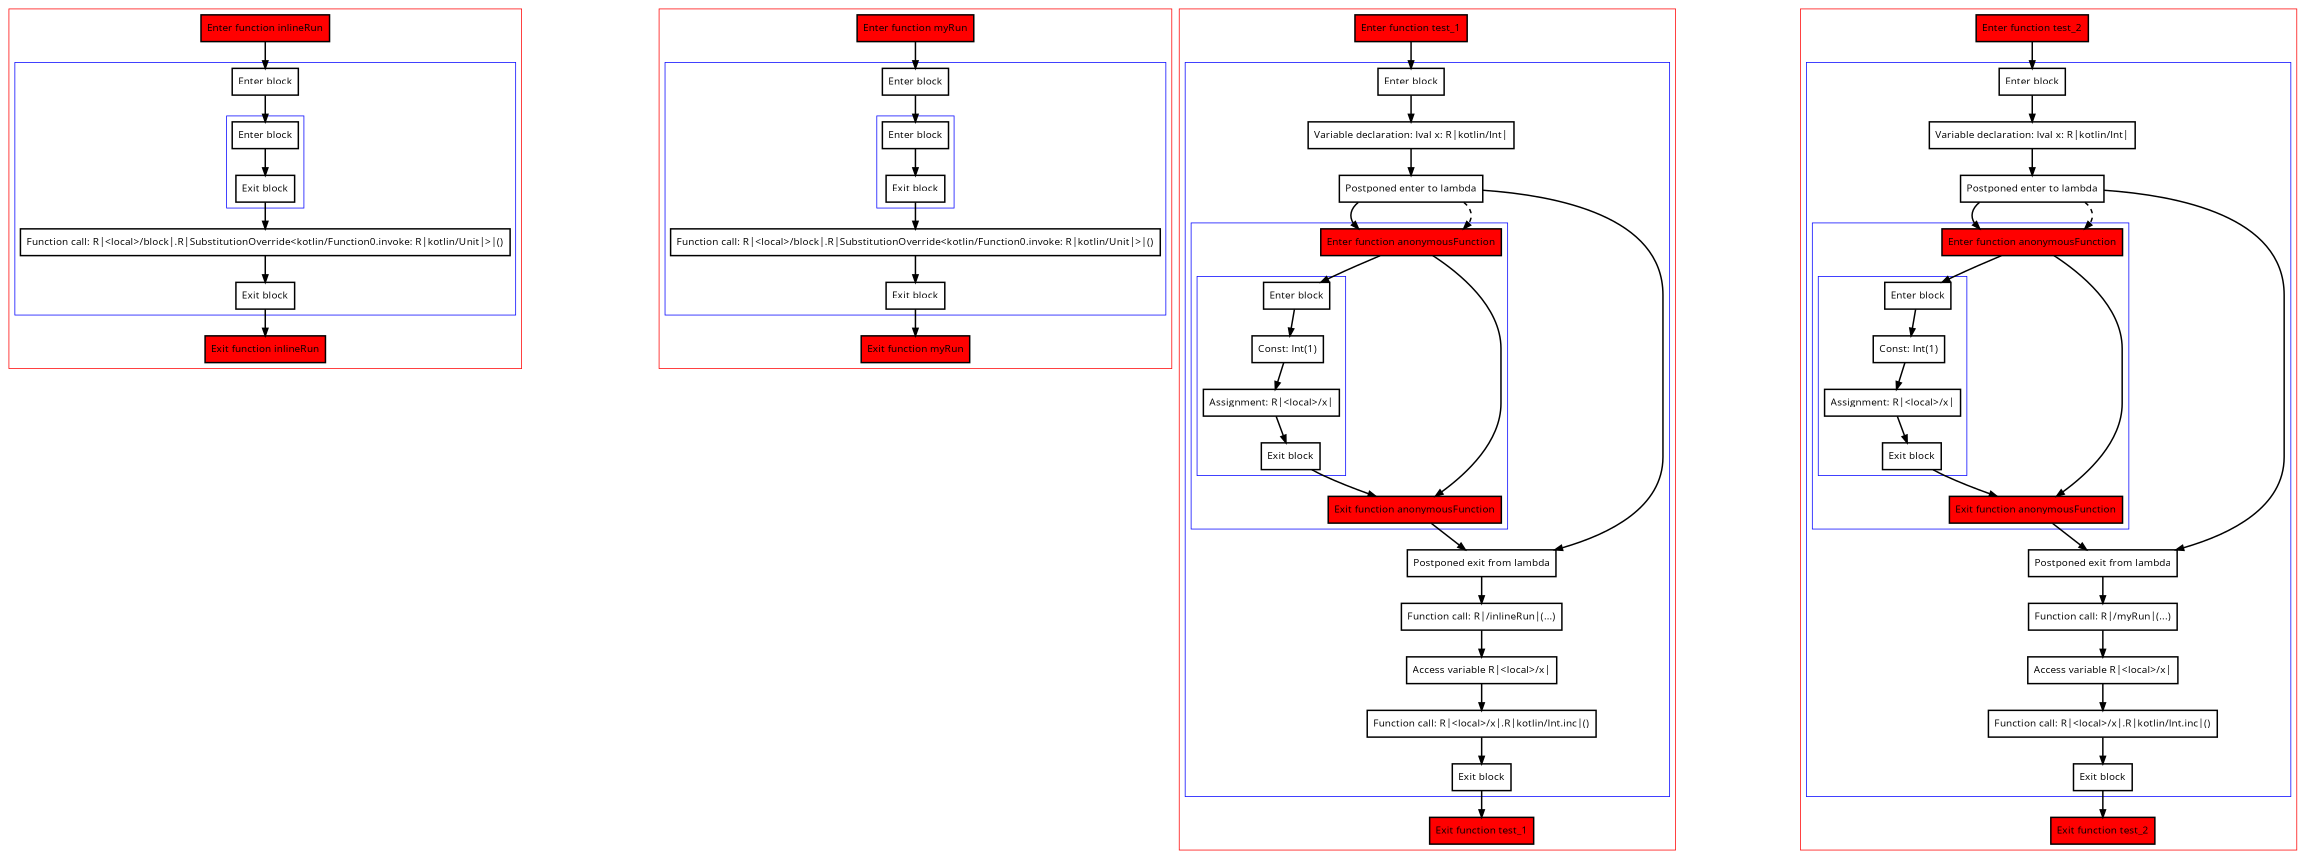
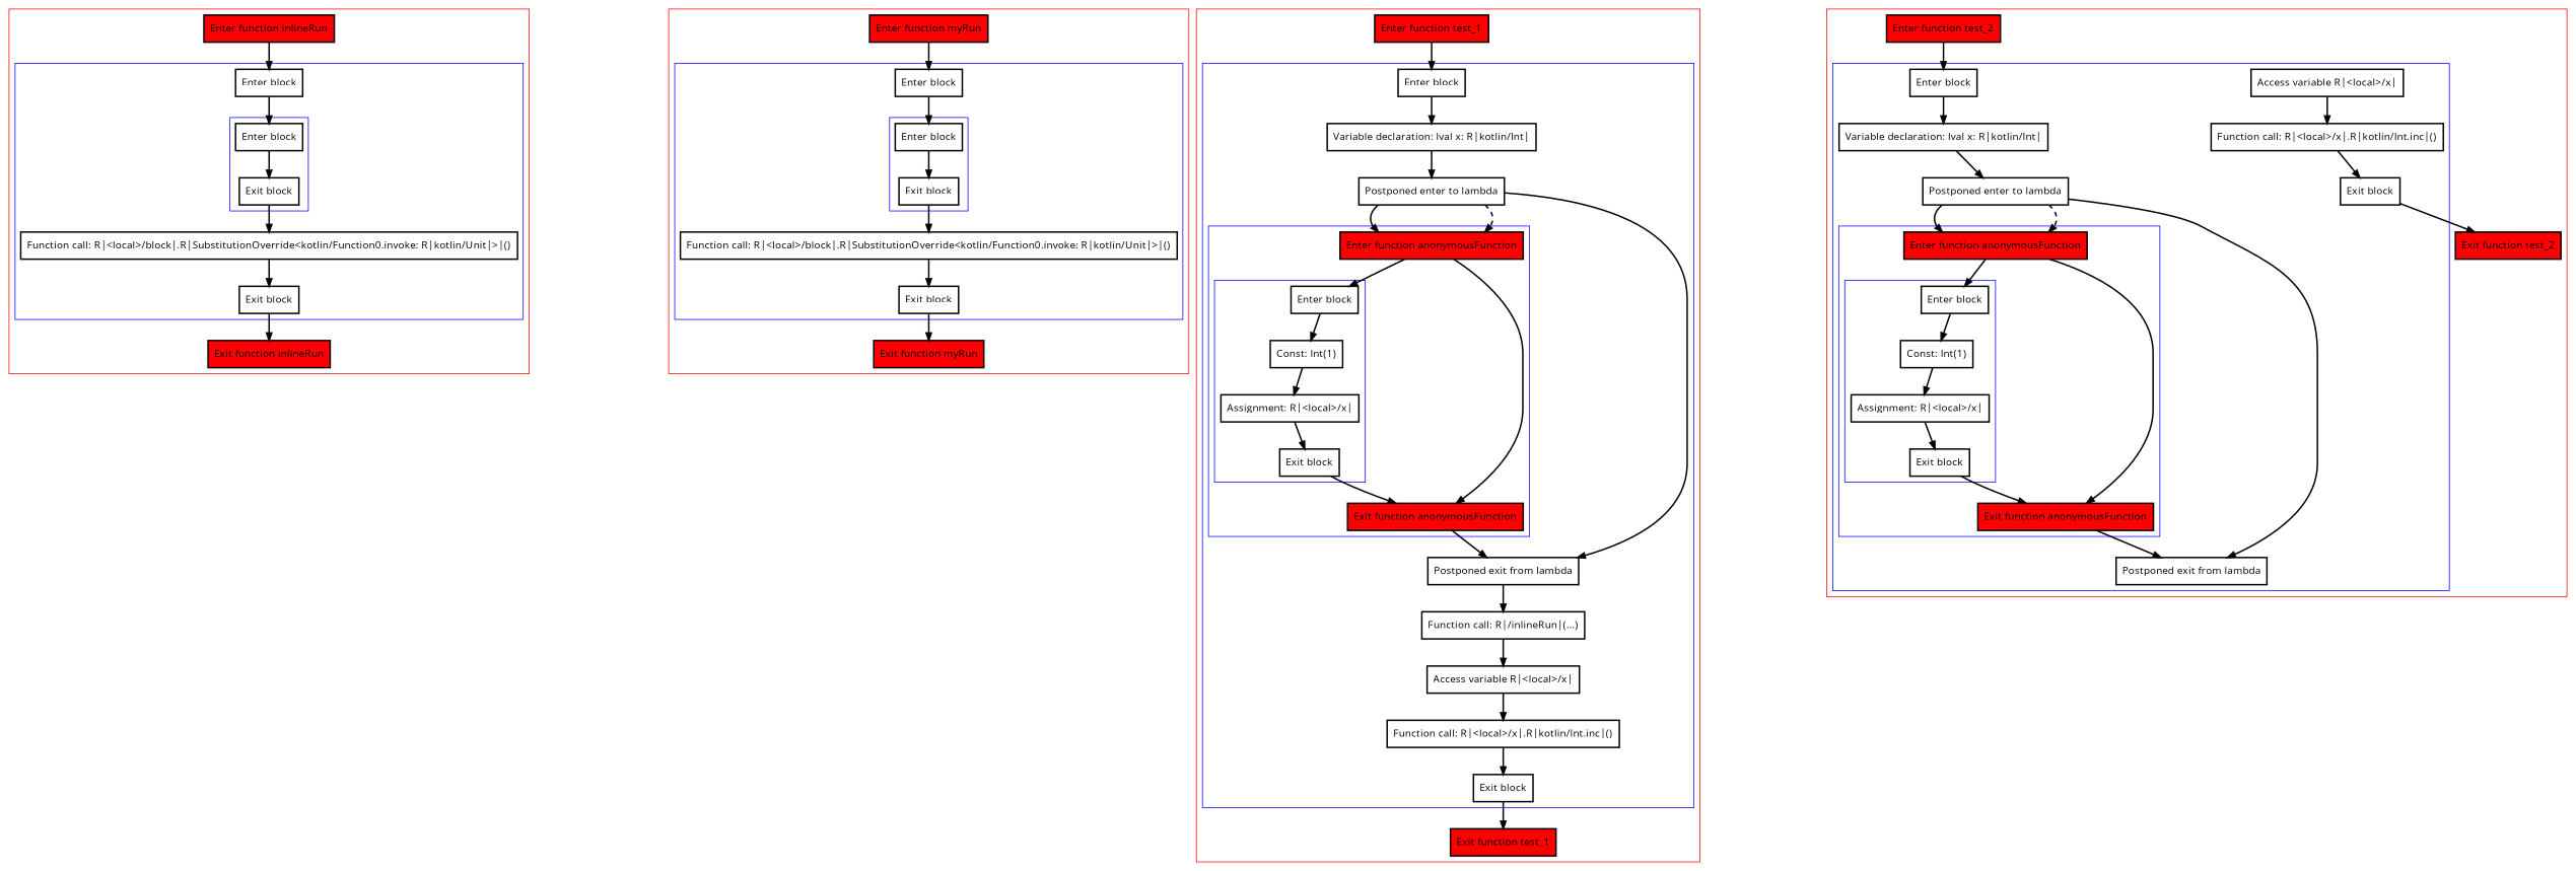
  digraph {
    nodesep=3
    fontname="Open Sans"
    node [penwidth=2 shape=box fontname="Open Sans"]
    edge [penwidth=2 fontname="Open Sans"]
    n1 [label="Enter block"]
    n2 [label="Exit block"]
    n3 [label="Enter block"]
    n4 [label="Function call: R|<local>/block|.R|SubstitutionOverride<kotlin/Function0.invoke: R|kotlin/Unit|>|()"]
    n5 [label="Exit block"]
    n6 [fillcolor=red label="Enter function inlineRun" style=filled]
    n7 [fillcolor=red label="Exit function inlineRun" style=filled]
    n8 [label="Enter block"]
    n9 [label="Exit block"]
    n10 [label="Enter block"]
    n11 [label="Function call: R|<local>/block|.R|SubstitutionOverride<kotlin/Function0.invoke: R|kotlin/Unit|>|()"]
    n12 [label="Exit block"]
    n13 [fillcolor=red label="Enter function myRun" style=filled]
    n14 [fillcolor=red label="Exit function myRun" style=filled]
    n15 [label="Enter block"]
    n16 [label="Const: Int(1)"]
    n17 [label="Assignment: R|<local>/x|"]
    n18 [label="Exit block"]
    n19 [fillcolor=red label="Enter function anonymousFunction" style=filled]
    n20 [fillcolor=red label="Exit function anonymousFunction" style=filled]
    n21 [label="Enter block"]
    n22 [label="Variable declaration: lval x: R|kotlin/Int|"]
    n23 [label="Postponed enter to lambda"]
    n24 [label="Postponed exit from lambda"]
    n25 [label="Function call: R|/inlineRun|(...)"]
    n26 [label="Access variable R|<local>/x|"]
    n27 [label="Function call: R|<local>/x|.R|kotlin/Int.inc|()"]
    n28 [label="Exit block"]
    n29 [fillcolor=red label="Enter function test_1" style=filled]
    n30 [fillcolor=red label="Exit function test_1" style=filled]
    n31 [label="Enter block"]
    n32 [label="Const: Int(1)"]
    n33 [label="Assignment: R|<local>/x|"]
    n34 [label="Exit block"]
    n35 [fillcolor=red label="Enter function anonymousFunction" style=filled]
    n36 [fillcolor=red label="Exit function anonymousFunction" style=filled]
    n37 [label="Enter block"]
    n38 [label="Variable declaration: lval x: R|kotlin/Int|"]
    n39 [label="Postponed enter to lambda"]
    n40 [label="Postponed exit from lambda"]
-   n41 [label="Function call: R|/myRun|(...)"]
    n42 [label="Access variable R|<local>/x|"]
    n43 [label="Function call: R|<local>/x|.R|kotlin/Int.inc|()"]
    n44 [label="Exit block"]
    n45 [fillcolor=red label="Enter function test_2" style=filled]
    n46 [fillcolor=red label="Exit function test_2" style=filled]
    subgraph cluster_1 {
      color=red
      n6
      n7
      subgraph cluster_2 {
        color=blue
        n3
        n4
        n5
        subgraph cluster_3 {
          color=blue
          n1
          n2
        }
      }
    }
    subgraph cluster_4 {
      color=red
      n13
      n14
      subgraph cluster_5 {
        color=blue
        n10
        n11
        n12
        subgraph cluster_6 {
          color=blue
          n8
          n9
        }
      }
    }
    subgraph cluster_7 {
      color=red
      n29
      n30
      subgraph cluster_8 {
        color=blue
        n21
        n22
        n23
        n24
        n25
        n26
        n27
        n28
        subgraph cluster_9 {
          color=blue
          n19
          n20
          subgraph cluster_10 {
            color=blue
            n15
            n16
            n17
            n18
          }
        }
      }
    }
    subgraph cluster_11 {
      color=red
      n45
      n46
      subgraph cluster_12 {
        color=blue
        n37
        n38
        n39
        n40
-       n41
        n42
        n43
        n44
        subgraph cluster_13 {
          color=blue
          n35
          n36
          subgraph cluster_14 {
            color=blue
            n31
            n32
            n33
            n34
          }
        }
      }
    }
    n1 -> n2
    n2 -> n4
    n3 -> n1
    n4 -> n5
    n5 -> n7
    n6 -> n3
    n8 -> n9
    n9 -> n11
    n10 -> n8
    n11 -> n12
    n12 -> n14
    n13 -> n10
    n15 -> n16
    n16 -> n17
    n17 -> n18
    n18 -> n20
    n19 -> n15
    n19 -> n20
    n20 -> n24
    n21 -> n22
    n22 -> n23
    n23 -> n19
    n23 -> n19 [style=dashed]
    n23 -> n24
    n24 -> n25
    n25 -> n26
    n26 -> n27
    n27 -> n28
    n28 -> n30
    n29 -> n21
    n31 -> n32
    n32 -> n33
    n33 -> n34
    n34 -> n36
    n35 -> n31
    n35 -> n36
    n36 -> n40
    n37 -> n38
    n38 -> n39
    n39 -> n35
    n39 -> n35 [style=dashed]
    n39 -> n40
-   n40 -> n41
-   n41 -> n42
    n42 -> n43
    n43 -> n44
    n44 -> n46
    n45 -> n37
  }
